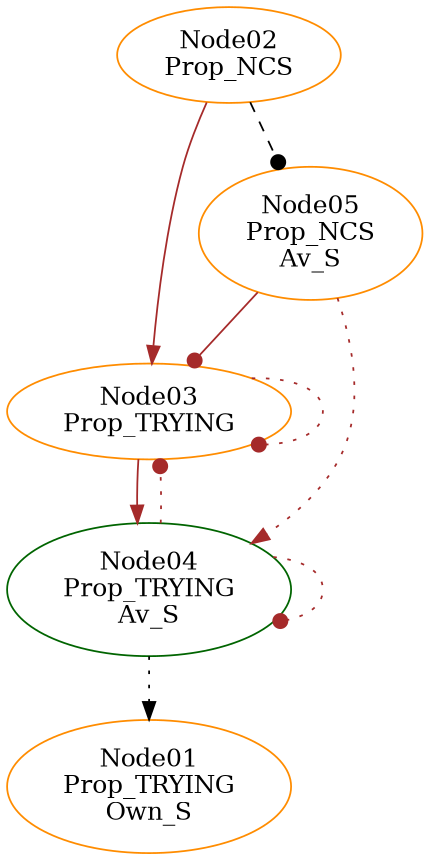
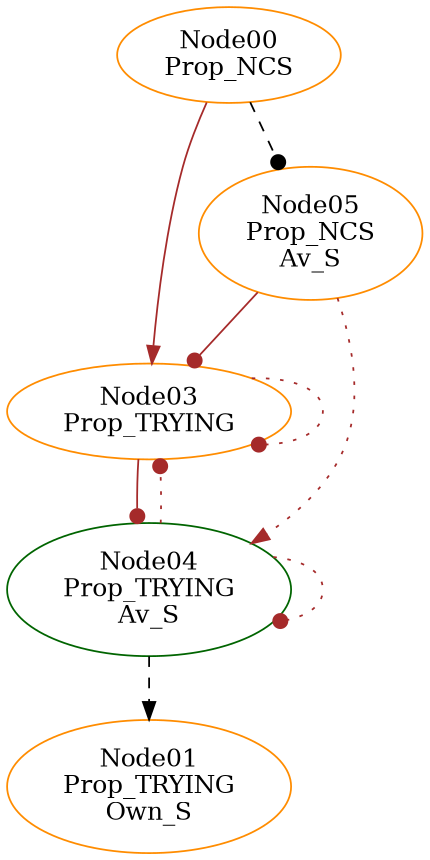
  digraph {
    node [color=darkorange]
    edge [arrowhead=dot color=brown style=dotted]
    n1 [label="Node03\nProp_TRYING"]
    n2 [color=darkgreen label="Node04\nProp_TRYING\nAv_S"]
    n3 [label="Node01\nProp_TRYING\nOwn_S"]
-   n4 [label="Node02\nProp_NCS"]
+   n4 [label="Node00\nProp_NCS"]
    n5 [label="Node05\nProp_NCS\nAv_S"]
    n1 -> n1
-   n1 -> n2 [arrowhead=normal style=solid]
+   n1 -> n2 [style=solid]
    n2 -> n1
    n2 -> n2
-   n2 -> n3 [arrowhead=normal color=black]
+   n2 -> n3 [arrowhead=normal color=black style=dashed]
    n4 -> n1 [arrowhead=normal style=solid]
    n4 -> n5 [color=black style=dashed]
    n5 -> n1 [style=solid]
    n5 -> n2 [arrowhead=normal]
  }
